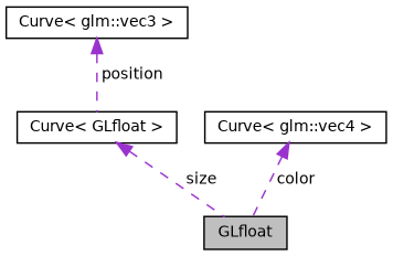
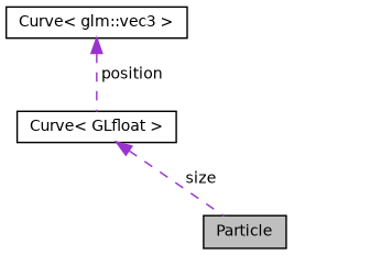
  digraph {
    node [color=black fillcolor=white fontname=Helvetica fontsize=10 shape=record style=filled]
    edge [color=darkorchid3 dir=back fontname=Helvetica fontsize=10 labelfontname=Helvetica labelfontsize=10 style=dashed]
-   n1 [fillcolor=grey75 fontcolor=black height=0.2 label=GLfloat width=0.4]
+   n1 [fillcolor=grey75 fontcolor=black height=0.2 label=Particle width=0.4]
    n2 [height=0.2 label="Curve\< GLfloat \>" width=0.4]
    n3 [height=0.2 label="Curve\< glm::vec3 \>" width=0.4]
-   n4 [height=0.2 label="Curve\< glm::vec4 \>" width=0.4]
    n2 -> n1 [label=" size"]
    n3 -> n2 [label=" position"]
-   n4 -> n1 [label=" color"]
  }
